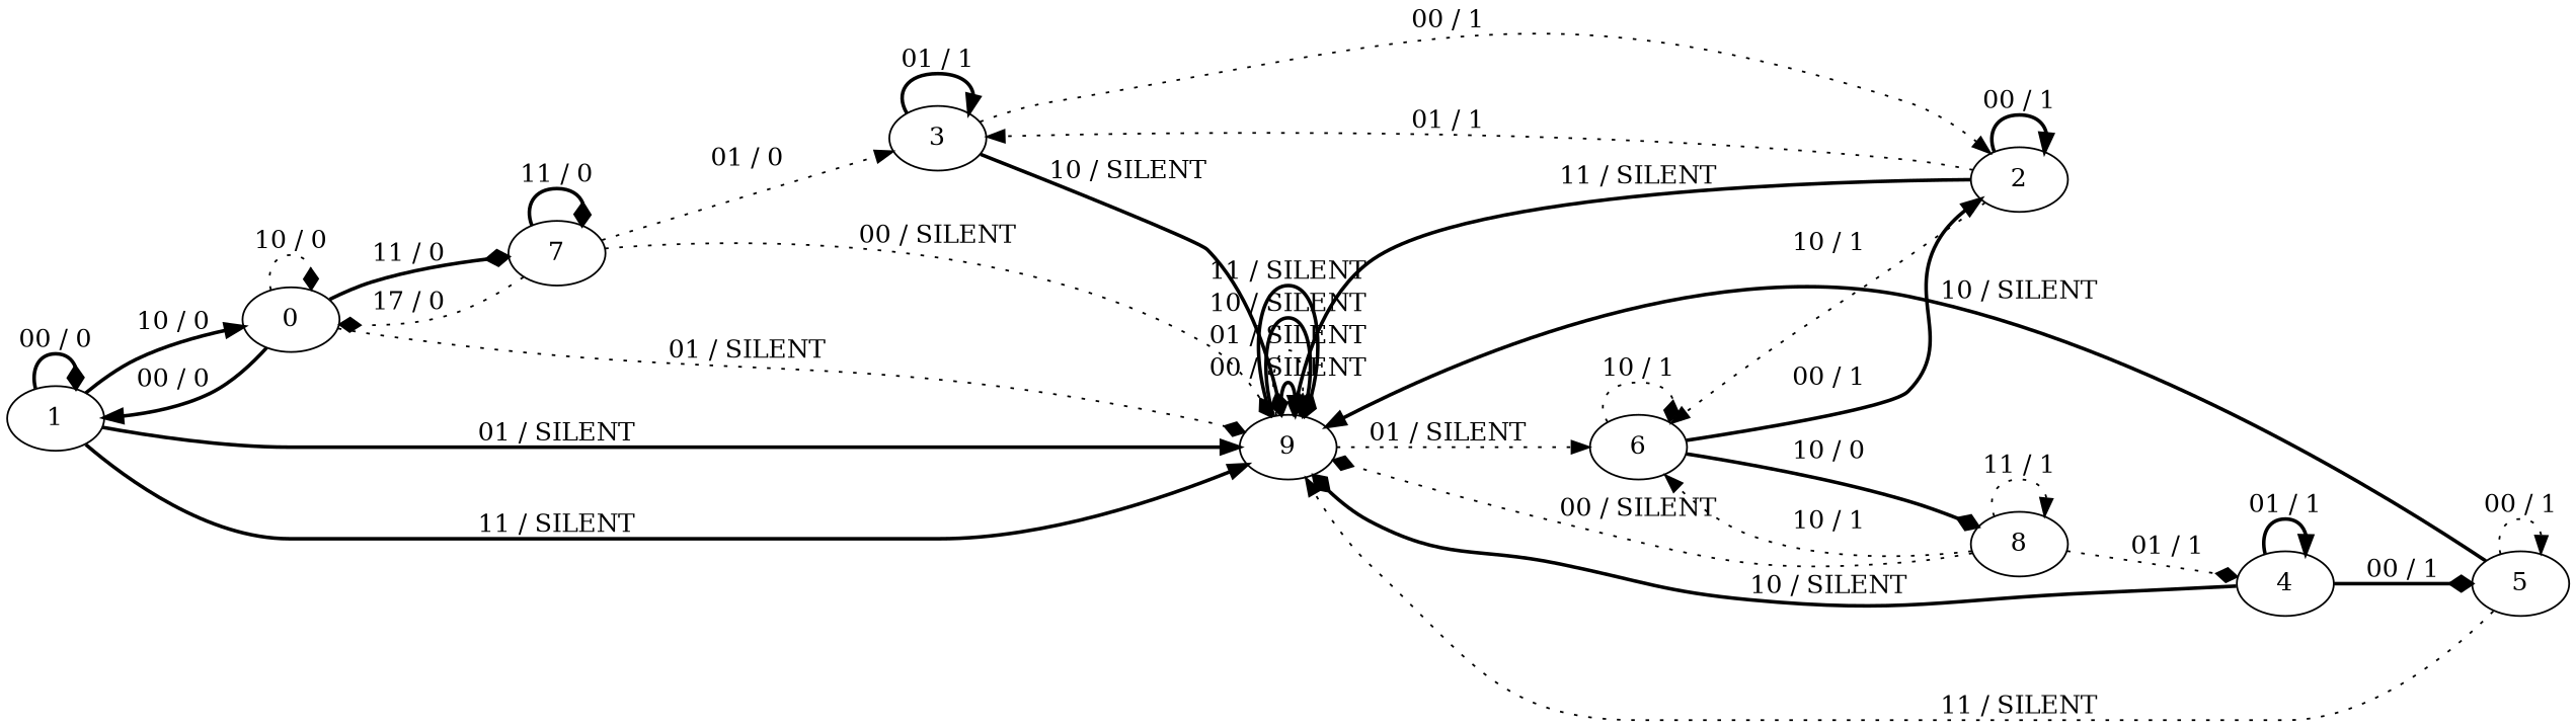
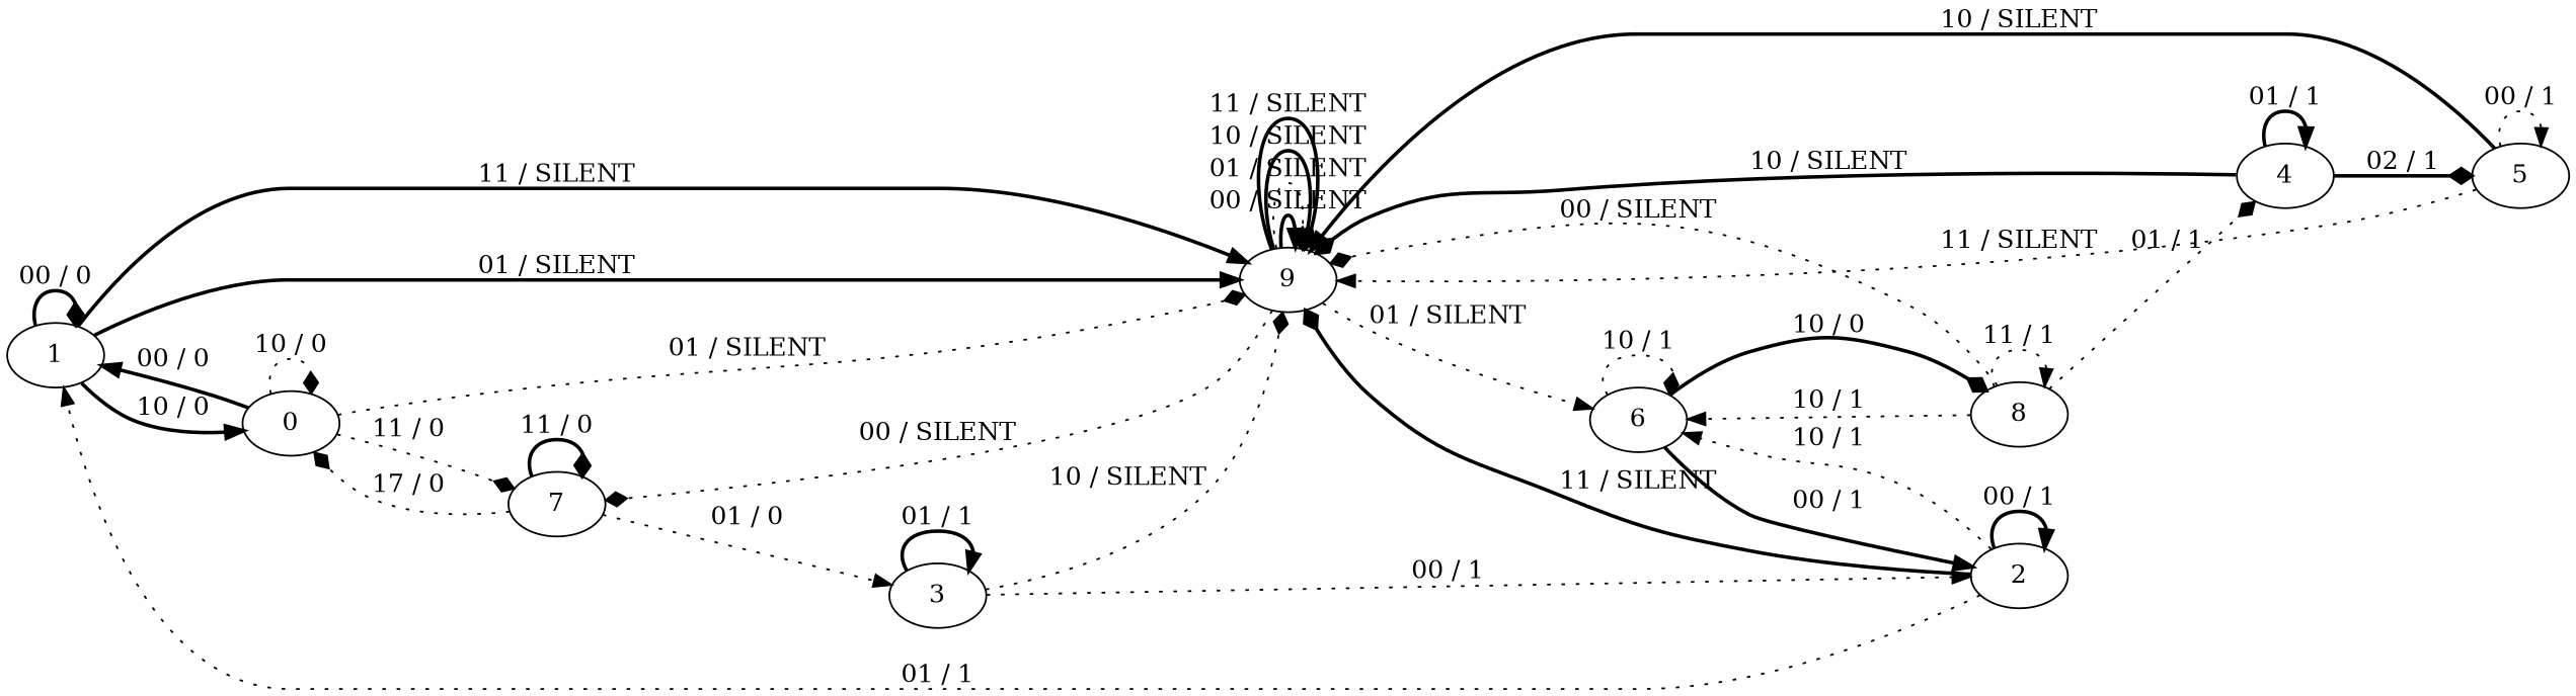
  digraph {
    rankdir=LR
    edge [arrowhead=normal style=bold]
    1
    0
    9
    7
    6
    3
    2
    8
    4
    5
    1 -> 1 [arrowhead=diamond label="00 / 0"]
    1 -> 0 [label="10 / 0"]
    1 -> 9 [label="01 / SILENT"]
    1 -> 9 [label="11 / SILENT"]
    0 -> 1 [label="00 / 0"]
    0 -> 0 [arrowhead=diamond label="10 / 0" style=dotted]
    0 -> 9 [arrowhead=diamond label="01 / SILENT" style=dotted]
-   0 -> 7 [arrowhead=diamond label="11 / 0"]
+   0 -> 7 [arrowhead=diamond label="11 / 0" style=dotted]
    9 -> 9 [label="00 / SILENT"]
    9 -> 9 [arrowhead=diamond label="01 / SILENT" style=dotted]
    9 -> 9 [arrowhead=diamond label="10 / SILENT"]
    9 -> 9 [arrowhead=diamond label="11 / SILENT"]
    9 -> 6 [label="01 / SILENT" style=dotted]
    7 -> 0 [arrowhead=diamond label="17 / 0" style=dotted]
-   7 -> 9 [arrowhead=diamond label="00 / SILENT" style=dotted]
+   9 -> 7 [arrowhead=diamond label="00 / SILENT" style=dotted]
    7 -> 7 [arrowhead=diamond label="11 / 0"]
    7 -> 3 [label="01 / 0" style=dotted]
    6 -> 6 [arrowhead=diamond label="10 / 1" style=dotted]
    6 -> 2 [label="00 / 1"]
    6 -> 8 [arrowhead=diamond label="10 / 0"]
-   3 -> 9 [arrowhead=diamond label="10 / SILENT"]
+   3 -> 9 [arrowhead=diamond label="10 / SILENT" style=dotted]
    3 -> 3 [label="01 / 1"]
    3 -> 2 [label="00 / 1" style=dotted]
    2 -> 9 [arrowhead=diamond label="11 / SILENT"]
    2 -> 6 [label="10 / 1" style=dotted]
-   2 -> 3 [label="01 / 1" style=dotted]
+   2 -> 1 [label="01 / 1" style=dotted]
    2 -> 2 [label="00 / 1"]
    8 -> 9 [arrowhead=diamond label="00 / SILENT" style=dotted]
    8 -> 6 [label="10 / 1" style=dotted]
    8 -> 8 [label="11 / 1" style=dotted]
    8 -> 4 [arrowhead=diamond label="01 / 1" style=dotted]
    4 -> 9 [arrowhead=diamond label="10 / SILENT"]
    4 -> 4 [label="01 / 1"]
-   4 -> 5 [arrowhead=diamond label="00 / 1"]
+   4 -> 5 [arrowhead=diamond label="02 / 1"]
    5 -> 9 [label="10 / SILENT"]
    5 -> 9 [label="11 / SILENT" style=dotted]
    5 -> 5 [label="00 / 1" style=dotted]
  }
